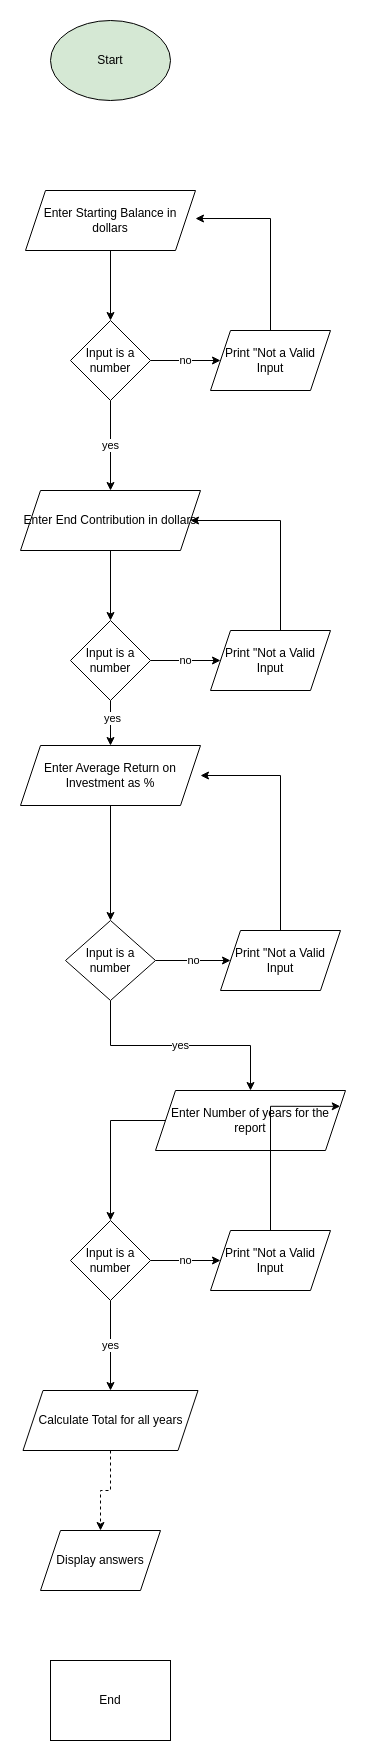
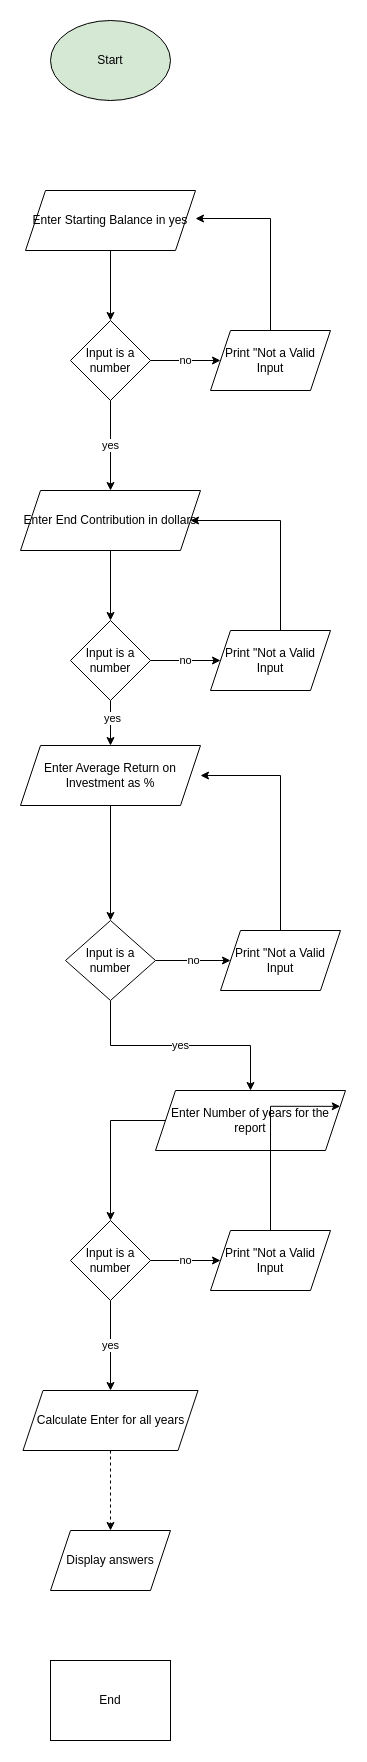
  <mxCell id="0" />
  <mxCell id="1" parent="0" />
  <mxCell id="2" value="Start" style="ellipse;whiteSpace=wrap;html=1;fillColor=#d5e8d4;" vertex="1" parent="1"><mxGeometry x="50" y="20" width="120" height="80" as="geometry" /></mxCell>
  <mxCell id="3" value="" style="edgeStyle=orthogonalEdgeStyle;rounded=0;orthogonalLoop=1;jettySize=auto;html=1;" edge="1" parent="1" source="4" target="7"><mxGeometry relative="1" as="geometry" /></mxCell>
- <mxCell id="4" value="Enter Starting Balance in dollars" style="shape=parallelogram;perimeter=parallelogramPerimeter;whiteSpace=wrap;html=1;fixedSize=1;" vertex="1" parent="1"><mxGeometry x="25" y="190" width="170" height="60" as="geometry" /></mxCell>
+ <mxCell id="4" value="Enter Starting Balance in yes" style="shape=parallelogram;perimeter=parallelogramPerimeter;whiteSpace=wrap;html=1;fixedSize=1;" vertex="1" parent="1"><mxGeometry x="25" y="190" width="170" height="60" as="geometry" /></mxCell>
  <mxCell id="5" value="no" style="edgeStyle=orthogonalEdgeStyle;rounded=0;orthogonalLoop=1;jettySize=auto;html=1;" edge="1" parent="1" source="7" target="9"><mxGeometry relative="1" as="geometry" /></mxCell>
  <mxCell id="6" value="yes" style="edgeStyle=orthogonalEdgeStyle;rounded=0;orthogonalLoop=1;jettySize=auto;html=1;" edge="1" parent="1" source="7" target="11"><mxGeometry relative="1" as="geometry" /></mxCell>
  <mxCell id="7" value="Input is a number" style="rhombus;whiteSpace=wrap;html=1;" vertex="1" parent="1"><mxGeometry x="70" y="320" width="80" height="80" as="geometry" /></mxCell>
  <mxCell id="8" style="edgeStyle=orthogonalEdgeStyle;rounded=0;orthogonalLoop=1;jettySize=auto;html=1;exitX=0.5;exitY=0;exitDx=0;exitDy=0;entryX=1;entryY=0.467;entryDx=0;entryDy=0;entryPerimeter=0;" edge="1" parent="1" source="9" target="4"><mxGeometry relative="1" as="geometry" /></mxCell>
  <mxCell id="9" value="Print &quot;Not a Valid Input" style="shape=parallelogram;perimeter=parallelogramPerimeter;whiteSpace=wrap;html=1;fixedSize=1;" vertex="1" parent="1"><mxGeometry x="210" y="330" width="120" height="60" as="geometry" /></mxCell>
  <mxCell id="10" value="" style="edgeStyle=orthogonalEdgeStyle;rounded=0;orthogonalLoop=1;jettySize=auto;html=1;" edge="1" parent="1" source="11" target="15"><mxGeometry relative="1" as="geometry" /></mxCell>
  <mxCell id="11" value="Enter End Contribution in dollars" style="shape=parallelogram;perimeter=parallelogramPerimeter;whiteSpace=wrap;html=1;fixedSize=1;" vertex="1" parent="1"><mxGeometry x="20" y="490" width="180" height="60" as="geometry" /></mxCell>
  <mxCell id="12" value="no" style="edgeStyle=orthogonalEdgeStyle;rounded=0;orthogonalLoop=1;jettySize=auto;html=1;" edge="1" parent="1" source="15" target="17"><mxGeometry relative="1" as="geometry" /></mxCell>
  <mxCell id="13" value="" style="edgeStyle=orthogonalEdgeStyle;rounded=0;orthogonalLoop=1;jettySize=auto;html=1;" edge="1" parent="1" source="15" target="19"><mxGeometry relative="1" as="geometry" /></mxCell>
  <mxCell id="14" value="yes" style="edgeLabel;html=1;align=center;verticalAlign=middle;resizable=0;points=[];" vertex="1" connectable="0" parent="13"><mxGeometry x="-0.23" y="1" relative="1" as="geometry"><mxPoint as="offset" /></mxGeometry></mxCell>
  <mxCell id="15" value="Input is a number" style="rhombus;whiteSpace=wrap;html=1;" vertex="1" parent="1"><mxGeometry x="70" y="620" width="80" height="80" as="geometry" /></mxCell>
  <mxCell id="16" style="edgeStyle=orthogonalEdgeStyle;rounded=0;orthogonalLoop=1;jettySize=auto;html=1;exitX=0.5;exitY=0;exitDx=0;exitDy=0;entryX=1;entryY=0.5;entryDx=0;entryDy=0;" edge="1" parent="1" source="17" target="11"><mxGeometry relative="1" as="geometry"><mxPoint x="230" y="512" as="targetPoint" /><Array as="points"><mxPoint x="280" y="630" /><mxPoint x="280" y="520" /></Array></mxGeometry></mxCell>
  <mxCell id="17" value="Print &quot;Not a Valid Input" style="shape=parallelogram;perimeter=parallelogramPerimeter;whiteSpace=wrap;html=1;fixedSize=1;" vertex="1" parent="1"><mxGeometry x="210" y="630" width="120" height="60" as="geometry" /></mxCell>
  <mxCell id="18" value="" style="edgeStyle=orthogonalEdgeStyle;rounded=0;orthogonalLoop=1;jettySize=auto;html=1;" edge="1" parent="1" source="19" target="22"><mxGeometry relative="1" as="geometry" /></mxCell>
  <mxCell id="19" value="Enter Average Return on Investment as %" style="shape=parallelogram;perimeter=parallelogramPerimeter;whiteSpace=wrap;html=1;fixedSize=1;" vertex="1" parent="1"><mxGeometry x="20" y="745" width="180" height="60" as="geometry" /></mxCell>
  <mxCell id="20" value="no" style="edgeStyle=orthogonalEdgeStyle;rounded=0;orthogonalLoop=1;jettySize=auto;html=1;" edge="1" parent="1" source="22" target="24"><mxGeometry relative="1" as="geometry" /></mxCell>
  <mxCell id="21" value="yes" style="edgeStyle=orthogonalEdgeStyle;rounded=0;orthogonalLoop=1;jettySize=auto;html=1;" edge="1" parent="1" source="22" target="26"><mxGeometry relative="1" as="geometry" /></mxCell>
  <mxCell id="22" value="Input is a number" style="rhombus;whiteSpace=wrap;html=1;" vertex="1" parent="1"><mxGeometry x="65" y="920" width="90" height="80" as="geometry" /></mxCell>
  <mxCell id="23" style="edgeStyle=orthogonalEdgeStyle;rounded=0;orthogonalLoop=1;jettySize=auto;html=1;exitX=0.5;exitY=0;exitDx=0;exitDy=0;entryX=1;entryY=0.5;entryDx=0;entryDy=0;entryPerimeter=0;" edge="1" parent="1" source="24" target="19"><mxGeometry relative="1" as="geometry" /></mxCell>
  <mxCell id="24" value="Print &quot;Not a Valid Input" style="shape=parallelogram;perimeter=parallelogramPerimeter;whiteSpace=wrap;html=1;fixedSize=1;" vertex="1" parent="1"><mxGeometry x="220" y="930" width="120" height="60" as="geometry" /></mxCell>
  <mxCell id="25" value="" style="edgeStyle=orthogonalEdgeStyle;rounded=0;orthogonalLoop=1;jettySize=auto;html=1;" edge="1" parent="1" source="26" target="29"><mxGeometry relative="1" as="geometry" /></mxCell>
  <mxCell id="26" value="Enter Number of years for the report" style="shape=parallelogram;perimeter=parallelogramPerimeter;whiteSpace=wrap;html=1;fixedSize=1;" vertex="1" parent="1"><mxGeometry x="155" y="1090" width="190" height="60" as="geometry" /></mxCell>
  <mxCell id="27" value="no" style="edgeStyle=orthogonalEdgeStyle;rounded=0;orthogonalLoop=1;jettySize=auto;html=1;" edge="1" parent="1" source="29" target="31"><mxGeometry relative="1" as="geometry" /></mxCell>
  <mxCell id="28" value="yes" style="edgeStyle=orthogonalEdgeStyle;rounded=0;orthogonalLoop=1;jettySize=auto;html=1;" edge="1" parent="1" source="29" target="33"><mxGeometry relative="1" as="geometry" /></mxCell>
  <mxCell id="29" value="Input is a number" style="rhombus;whiteSpace=wrap;html=1;" vertex="1" parent="1"><mxGeometry x="70" y="1220" width="80" height="80" as="geometry" /></mxCell>
  <mxCell id="30" style="edgeStyle=orthogonalEdgeStyle;rounded=0;orthogonalLoop=1;jettySize=auto;html=1;exitX=0.5;exitY=0;exitDx=0;exitDy=0;entryX=1;entryY=0.25;entryDx=0;entryDy=0;" edge="1" parent="1" source="31" target="26"><mxGeometry relative="1" as="geometry"><Array as="points"><mxPoint x="270" y="1106" /></Array></mxGeometry></mxCell>
  <mxCell id="31" value="Print &quot;Not a Valid Input" style="shape=parallelogram;perimeter=parallelogramPerimeter;whiteSpace=wrap;html=1;fixedSize=1;" vertex="1" parent="1"><mxGeometry x="210" y="1230" width="120" height="60" as="geometry" /></mxCell>
  <mxCell id="32" value="" style="edgeStyle=orthogonalEdgeStyle;rounded=0;orthogonalLoop=1;jettySize=auto;html=1;dashed=1;" edge="1" parent="1" source="33" target="34"><mxGeometry relative="1" as="geometry" /></mxCell>
- <mxCell id="33" value="Calculate Total for all years" style="shape=parallelogram;perimeter=parallelogramPerimeter;whiteSpace=wrap;html=1;fixedSize=1;" vertex="1" parent="1"><mxGeometry x="22.5" y="1390" width="175" height="60" as="geometry" /></mxCell>
- <mxCell id="34" value="Display answers" style="shape=parallelogram;perimeter=parallelogramPerimeter;whiteSpace=wrap;html=1;fixedSize=1;" vertex="1" parent="1"><mxGeometry x="40" y="1530" width="120" height="60" as="geometry" /></mxCell>
+ <mxCell id="33" value="Calculate Enter for all years" style="shape=parallelogram;perimeter=parallelogramPerimeter;whiteSpace=wrap;html=1;fixedSize=1;" vertex="1" parent="1"><mxGeometry x="22.5" y="1390" width="175" height="60" as="geometry" /></mxCell>
+ <mxCell id="34" value="Display answers" style="shape=parallelogram;perimeter=parallelogramPerimeter;whiteSpace=wrap;html=1;fixedSize=1;" vertex="1" parent="1"><mxGeometry x="50" y="1530" width="120" height="60" as="geometry" /></mxCell>
  <mxCell id="35" value="End" style="whiteSpace=wrap;html=1;rounded=0;" vertex="1" parent="1"><mxGeometry x="50" y="1660" width="120" height="80" as="geometry" /></mxCell>
